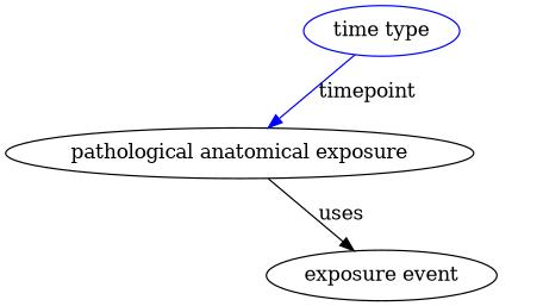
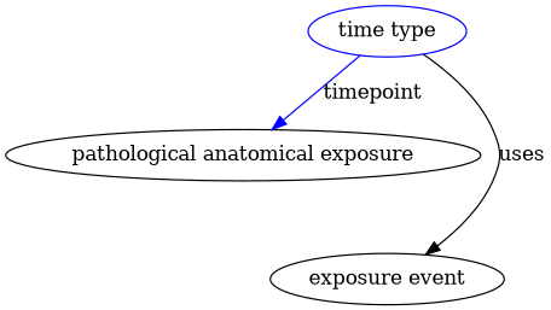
  digraph {
    n1 [height=0.5 label="pathological anatomical exposure" width=3.6108]
    "exposure event" [height=0.5 width=1.7693]
    n3 [color=blue height=0.5 label="time type" width=1.2277]
-   n1 -> "exposure event" [label=uses]
+   n3 -> "exposure event" [label=uses]
    n3 -> n1 [color=blue label=timepoint style=solid]
  }
